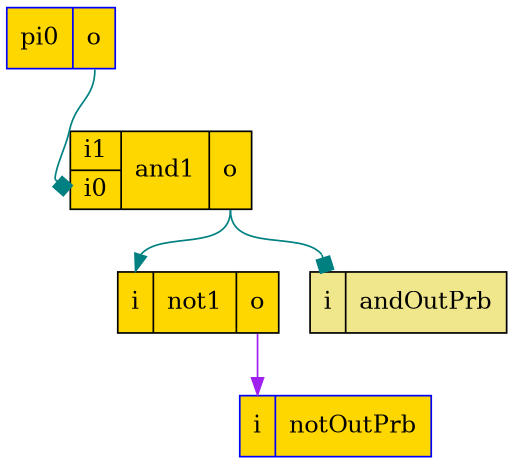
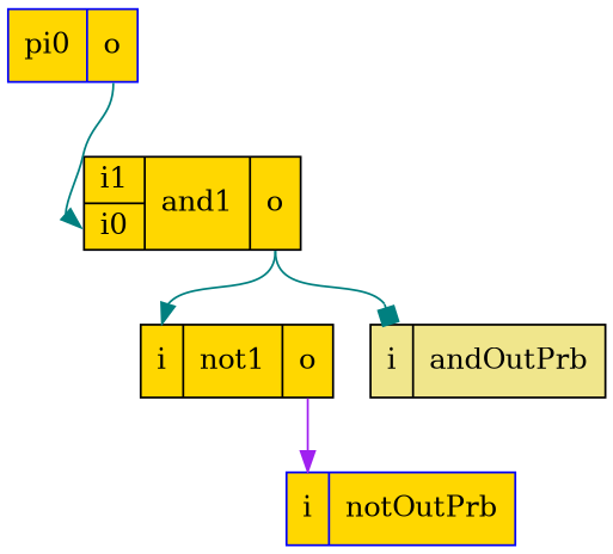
  digraph {
    fontname="DejaVu Serif"
    rankdir=TB
    node [color=black fillcolor=gold fontname="DejaVu Serif" orientation=90 shape=record style=filled]
    edge [arrowhead=normal color=teal fontname="DejaVu Serif" headport=i tailport=o]
    n1 [color=blue label=" {<i>i}| notOutPrb" orientation=180]
    n2 [label=" {<i>i}| not1 |{<o>o} "]
    n3 [fillcolor=khaki label=" {<i>i}| andOutPrb"]
    n4 [color=blue label="pi0 |{<o>o} "]
    n5 [label=" {<i1>i1 | <i0>i0}| and1 |{<o>o} "]
    n2 -> n1 [color=purple]
-   n4 -> n5 [arrowhead=box headport=i0]
+   n4 -> n5 [headport=i0]
    n5 -> n2
    n5 -> n3 [arrowhead=box]
  }
